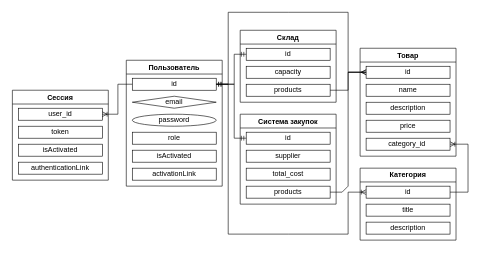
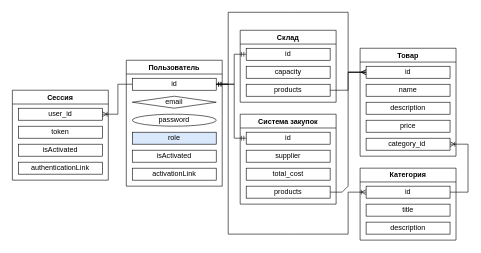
  <mxCell id="0" />
  <mxCell id="1" parent="0" />
  <mxCell id="2" value="Пользователь" style="swimlane;whiteSpace=wrap;html=1;" vertex="1" parent="1"><mxGeometry x="210" y="100" width="160" height="210" as="geometry" /></mxCell>
  <mxCell id="3" value="id" style="rounded=0;whiteSpace=wrap;html=1;" vertex="1" parent="2"><mxGeometry x="10" y="30" width="140" height="20" as="geometry" /></mxCell>
  <mxCell id="4" value="email" style="rhombus;whiteSpace=wrap;html=1;" vertex="1" parent="2"><mxGeometry x="10" y="60" width="140" height="20" as="geometry" /></mxCell>
  <mxCell id="5" value="password" style="ellipse;whiteSpace=wrap;html=1;" vertex="1" parent="2"><mxGeometry x="10" y="90" width="140" height="20" as="geometry" /></mxCell>
- <mxCell id="6" value="role" style="rounded=0;whiteSpace=wrap;html=1;" vertex="1" parent="2"><mxGeometry x="10" y="120" width="140" height="20" as="geometry" /></mxCell>
+ <mxCell id="6" value="role" style="rounded=0;whiteSpace=wrap;html=1;fillColor=#dae8fc;" vertex="1" parent="2"><mxGeometry x="10" y="120" width="140" height="20" as="geometry" /></mxCell>
  <mxCell id="7" value="isActivated" style="rounded=0;whiteSpace=wrap;html=1;" vertex="1" parent="2"><mxGeometry x="10" y="150" width="140" height="20" as="geometry" /></mxCell>
  <mxCell id="8" value="activationLink" style="rounded=0;whiteSpace=wrap;html=1;" vertex="1" parent="2"><mxGeometry x="10" y="180" width="140" height="20" as="geometry" /></mxCell>
  <mxCell id="9" value="&lt;strong&gt;Сессия&lt;/strong&gt;" style="swimlane;whiteSpace=wrap;html=1;" vertex="1" parent="1"><mxGeometry x="20" y="150" width="160" height="150" as="geometry" /></mxCell>
  <mxCell id="10" value="user_id" style="rounded=0;whiteSpace=wrap;html=1;" vertex="1" parent="9"><mxGeometry x="10" y="30" width="140" height="20" as="geometry" /></mxCell>
  <mxCell id="11" value="token" style="rounded=0;whiteSpace=wrap;html=1;" vertex="1" parent="9"><mxGeometry x="10" y="60" width="140" height="20" as="geometry" /></mxCell>
  <mxCell id="12" value="isActivated" style="rounded=0;whiteSpace=wrap;html=1;" vertex="1" parent="9"><mxGeometry x="10" y="90" width="140" height="20" as="geometry" /></mxCell>
  <mxCell id="13" value="authenticationLink" style="rounded=0;whiteSpace=wrap;html=1;" vertex="1" parent="9"><mxGeometry x="10" y="120" width="140" height="20" as="geometry" /></mxCell>
  <mxCell id="14" value="&lt;strong&gt;Категория&lt;/strong&gt;" style="swimlane;whiteSpace=wrap;html=1;" vertex="1" parent="1"><mxGeometry x="600" y="280" width="160" height="120" as="geometry" /></mxCell>
  <mxCell id="15" value="id" style="rounded=0;whiteSpace=wrap;html=1;" vertex="1" parent="14"><mxGeometry x="10" y="30" width="140" height="20" as="geometry" /></mxCell>
  <mxCell id="16" value="title" style="rounded=0;whiteSpace=wrap;html=1;" vertex="1" parent="14"><mxGeometry x="10" y="60" width="140" height="20" as="geometry" /></mxCell>
  <mxCell id="17" value="description" style="rounded=0;whiteSpace=wrap;html=1;" vertex="1" parent="14"><mxGeometry x="10" y="90" width="140" height="20" as="geometry" /></mxCell>
  <mxCell id="18" value="&lt;strong&gt;Склад&lt;/strong&gt;" style="swimlane;whiteSpace=wrap;html=1;" vertex="1" parent="1"><mxGeometry x="400" y="50" width="160" height="120" as="geometry" /></mxCell>
  <mxCell id="19" value="id" style="rounded=0;whiteSpace=wrap;html=1;" vertex="1" parent="18"><mxGeometry x="10" y="30" width="140" height="20" as="geometry" /></mxCell>
  <mxCell id="20" value="capacity" style="rounded=0;whiteSpace=wrap;html=1;" vertex="1" parent="18"><mxGeometry x="10" y="60" width="140" height="20" as="geometry" /></mxCell>
  <mxCell id="21" value="products" style="rounded=0;whiteSpace=wrap;html=1;" vertex="1" parent="18"><mxGeometry x="10" y="90" width="140" height="20" as="geometry" /></mxCell>
  <mxCell id="22" value="Товар" style="swimlane;whiteSpace=wrap;html=1;" vertex="1" parent="1"><mxGeometry x="600" y="80" width="160" height="180" as="geometry" /></mxCell>
  <mxCell id="23" value="id" style="rounded=0;whiteSpace=wrap;html=1;" vertex="1" parent="22"><mxGeometry x="10" y="30" width="140" height="20" as="geometry" /></mxCell>
  <mxCell id="24" value="name" style="rounded=0;whiteSpace=wrap;html=1;" vertex="1" parent="22"><mxGeometry x="10" y="60" width="140" height="20" as="geometry" /></mxCell>
  <mxCell id="25" value="description" style="rounded=0;whiteSpace=wrap;html=1;" vertex="1" parent="22"><mxGeometry x="10" y="90" width="140" height="20" as="geometry" /></mxCell>
  <mxCell id="26" value="price" style="rounded=0;whiteSpace=wrap;html=1;" vertex="1" parent="22"><mxGeometry x="10" y="120" width="140" height="20" as="geometry" /></mxCell>
  <mxCell id="27" value="category_id&amp;nbsp;" style="rounded=0;whiteSpace=wrap;html=1;" vertex="1" parent="22"><mxGeometry x="10" y="150" width="140" height="20" as="geometry" /></mxCell>
  <mxCell id="28" value="Система закупок" style="swimlane;whiteSpace=wrap;html=1;" vertex="1" parent="1"><mxGeometry x="400" y="190" width="160" height="150" as="geometry" /></mxCell>
  <mxCell id="29" value="id" style="rounded=0;whiteSpace=wrap;html=1;" vertex="1" parent="28"><mxGeometry x="10" y="30" width="140" height="20" as="geometry" /></mxCell>
  <mxCell id="30" value="supplier" style="rounded=0;whiteSpace=wrap;html=1;" vertex="1" parent="28"><mxGeometry x="10" y="60" width="140" height="20" as="geometry" /></mxCell>
  <mxCell id="31" value="total_cost" style="rounded=0;whiteSpace=wrap;html=1;" vertex="1" parent="28"><mxGeometry x="10" y="90" width="140" height="20" as="geometry" /></mxCell>
  <mxCell id="32" value="products" style="rounded=0;whiteSpace=wrap;html=1;" vertex="1" parent="28"><mxGeometry x="10" y="120" width="140" height="20" as="geometry" /></mxCell>
  <mxCell id="33" value="" style="endArrow=ERoneToMany;html=1;rounded=0;exitX=0;exitY=0.5;exitDx=0;exitDy=0;entryX=1;entryY=0.5;entryDx=0;entryDy=0;endFill=0;" edge="1" parent="1" source="3" target="10"><mxGeometry width="50" height="50" relative="1" as="geometry"><mxPoint x="246" y="210" as="sourcePoint" /><mxPoint x="206" y="140" as="targetPoint" /><Array as="points"><mxPoint x="196" y="140" /><mxPoint x="196" y="190" /></Array></mxGeometry></mxCell>
  <mxCell id="34" value="" style="endArrow=ERmandOne;html=1;rounded=0;exitX=1;exitY=0.5;exitDx=0;exitDy=0;entryX=0;entryY=0.5;entryDx=0;entryDy=0;startArrow=ERmandOne;startFill=0;endFill=0;" edge="1" parent="1" source="3" target="19"><mxGeometry width="50" height="50" relative="1" as="geometry"><mxPoint x="380" y="220" as="sourcePoint" /><mxPoint x="430" y="170" as="targetPoint" /><Array as="points"><mxPoint x="390" y="140" /><mxPoint x="390" y="90" /></Array></mxGeometry></mxCell>
  <mxCell id="35" value="" style="endArrow=ERmandOne;html=1;rounded=0;entryX=0;entryY=0.5;entryDx=0;entryDy=0;startArrow=ERmandOne;startFill=0;endFill=0;" edge="1" parent="1" target="29"><mxGeometry width="50" height="50" relative="1" as="geometry"><mxPoint x="360" y="140" as="sourcePoint" /><mxPoint x="420" y="100" as="targetPoint" /><Array as="points"><mxPoint x="390" y="140" /><mxPoint x="390" y="230" /></Array></mxGeometry></mxCell>
  <mxCell id="36" value="" style="endArrow=none;html=1;rounded=0;exitX=1;exitY=0.5;exitDx=0;exitDy=0;entryX=1;entryY=0.5;entryDx=0;entryDy=0;startArrow=ERoneToMany;startFill=0;" edge="1" parent="1" source="27" target="15"><mxGeometry width="50" height="50" relative="1" as="geometry"><mxPoint x="380" y="220" as="sourcePoint" /><mxPoint x="430" y="170" as="targetPoint" /><Array as="points"><mxPoint x="780" y="240" /><mxPoint x="780" y="320" /></Array></mxGeometry></mxCell>
  <mxCell id="37" value="" style="endArrow=ERmany;html=1;rounded=0;exitX=1;exitY=0.5;exitDx=0;exitDy=0;entryX=0;entryY=0.5;entryDx=0;entryDy=0;endFill=0;" edge="1" parent="1" source="21" target="23"><mxGeometry width="50" height="50" relative="1" as="geometry"><mxPoint x="410" y="400" as="sourcePoint" /><mxPoint x="460" y="350" as="targetPoint" /><Array as="points"><mxPoint x="580" y="150" /><mxPoint x="580" y="120" /></Array></mxGeometry></mxCell>
  <mxCell id="38" value="" style="endArrow=ERmany;html=1;rounded=0;exitX=1;exitY=0.5;exitDx=0;exitDy=0;entryX=0;entryY=0.5;entryDx=0;entryDy=0;endFill=0;" edge="1" parent="1" source="32" target="23"><mxGeometry width="50" height="50" relative="1" as="geometry"><mxPoint x="550" y="230" as="sourcePoint" /><mxPoint x="610" y="310" as="targetPoint" /><Array as="points"><mxPoint x="570" y="320" /><mxPoint x="580" y="310" /><mxPoint x="580" y="120" /></Array></mxGeometry></mxCell>
  <mxCell id="39" value="" style="endArrow=none;html=1;rounded=0;exitX=1;exitY=0.5;exitDx=0;exitDy=0;entryX=0;entryY=0.5;entryDx=0;entryDy=0;" edge="1" parent="1" source="3" target="23"><mxGeometry width="50" height="50" relative="1" as="geometry"><mxPoint x="420" y="430" as="sourcePoint" /><mxPoint x="480" y="20" as="targetPoint" /><Array as="points"><mxPoint x="380" y="140" /><mxPoint x="380" y="20" /><mxPoint x="480" y="20" /><mxPoint x="580" y="20" /><mxPoint x="580" y="120" /></Array></mxGeometry></mxCell>
  <mxCell id="40" value="" style="endArrow=ERoneToMany;html=1;rounded=0;exitX=1;exitY=0.5;exitDx=0;exitDy=0;entryX=0;entryY=0.5;entryDx=0;entryDy=0;endFill=0;" edge="1" parent="1" source="3" target="15"><mxGeometry width="50" height="50" relative="1" as="geometry"><mxPoint x="380" y="460" as="sourcePoint" /><mxPoint x="430" y="410" as="targetPoint" /><Array as="points"><mxPoint x="380" y="140" /><mxPoint x="380" y="390" /><mxPoint x="480" y="390" /><mxPoint x="580" y="390" /><mxPoint x="580" y="320" /></Array></mxGeometry></mxCell>
